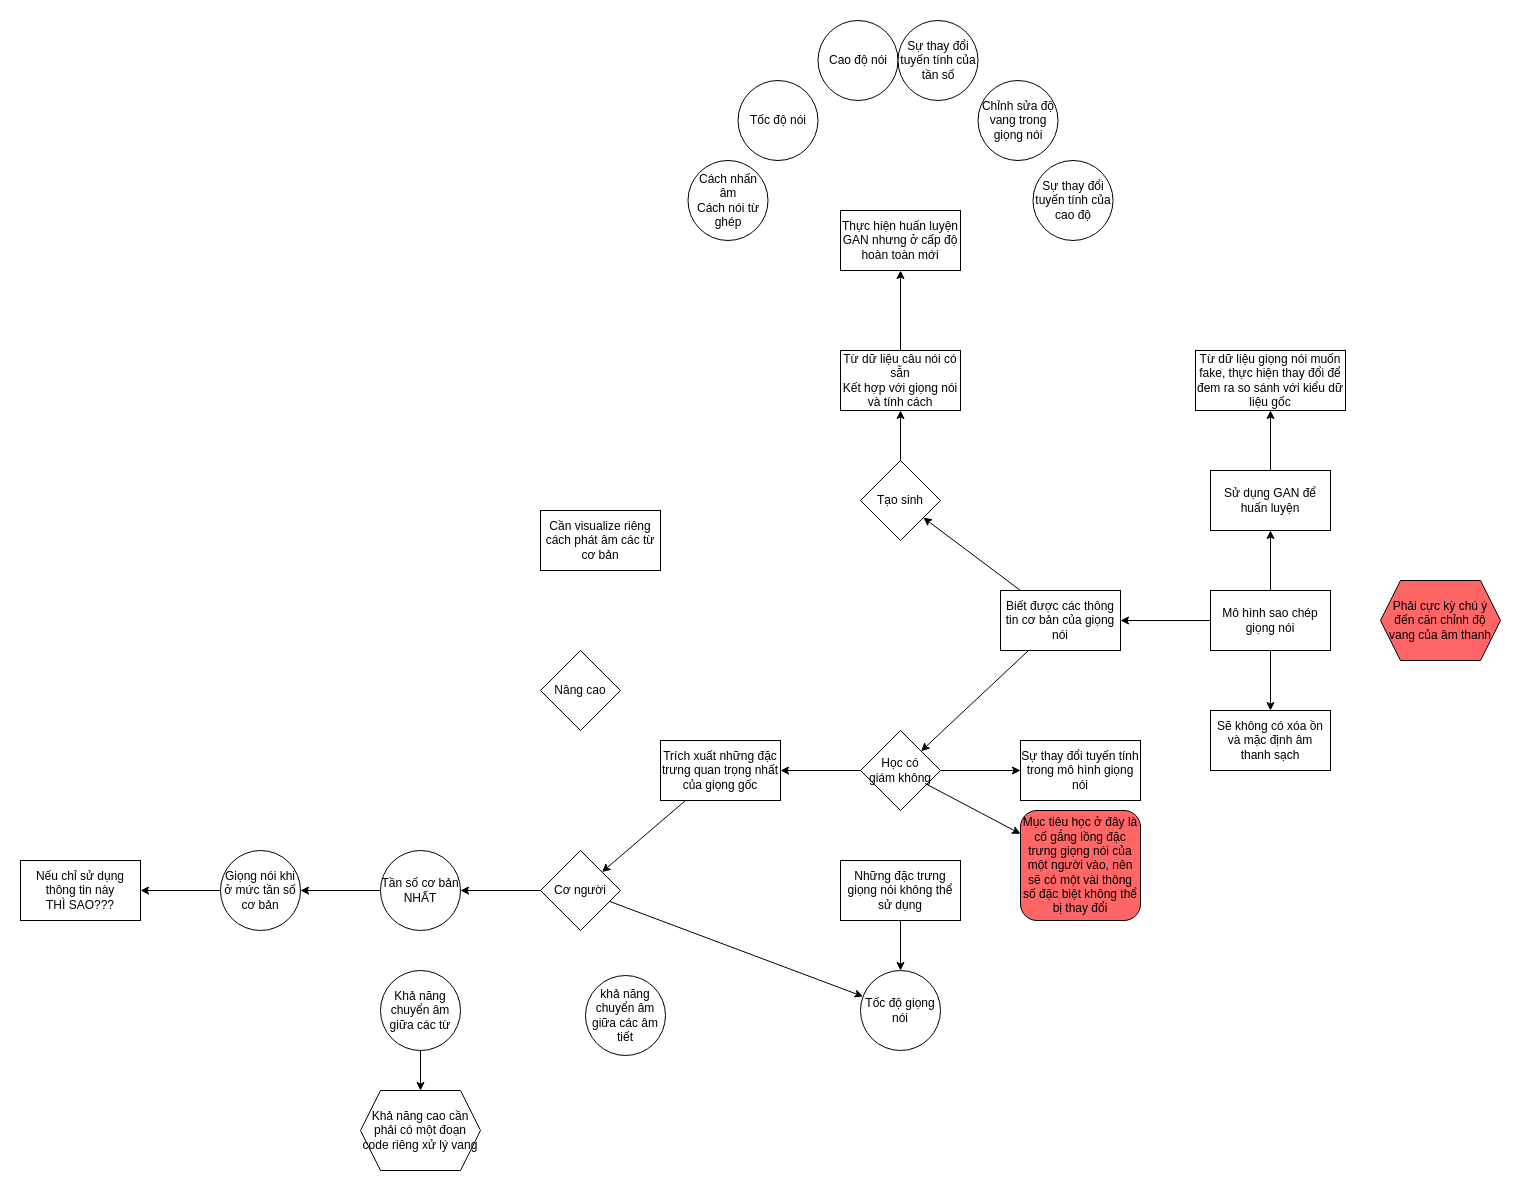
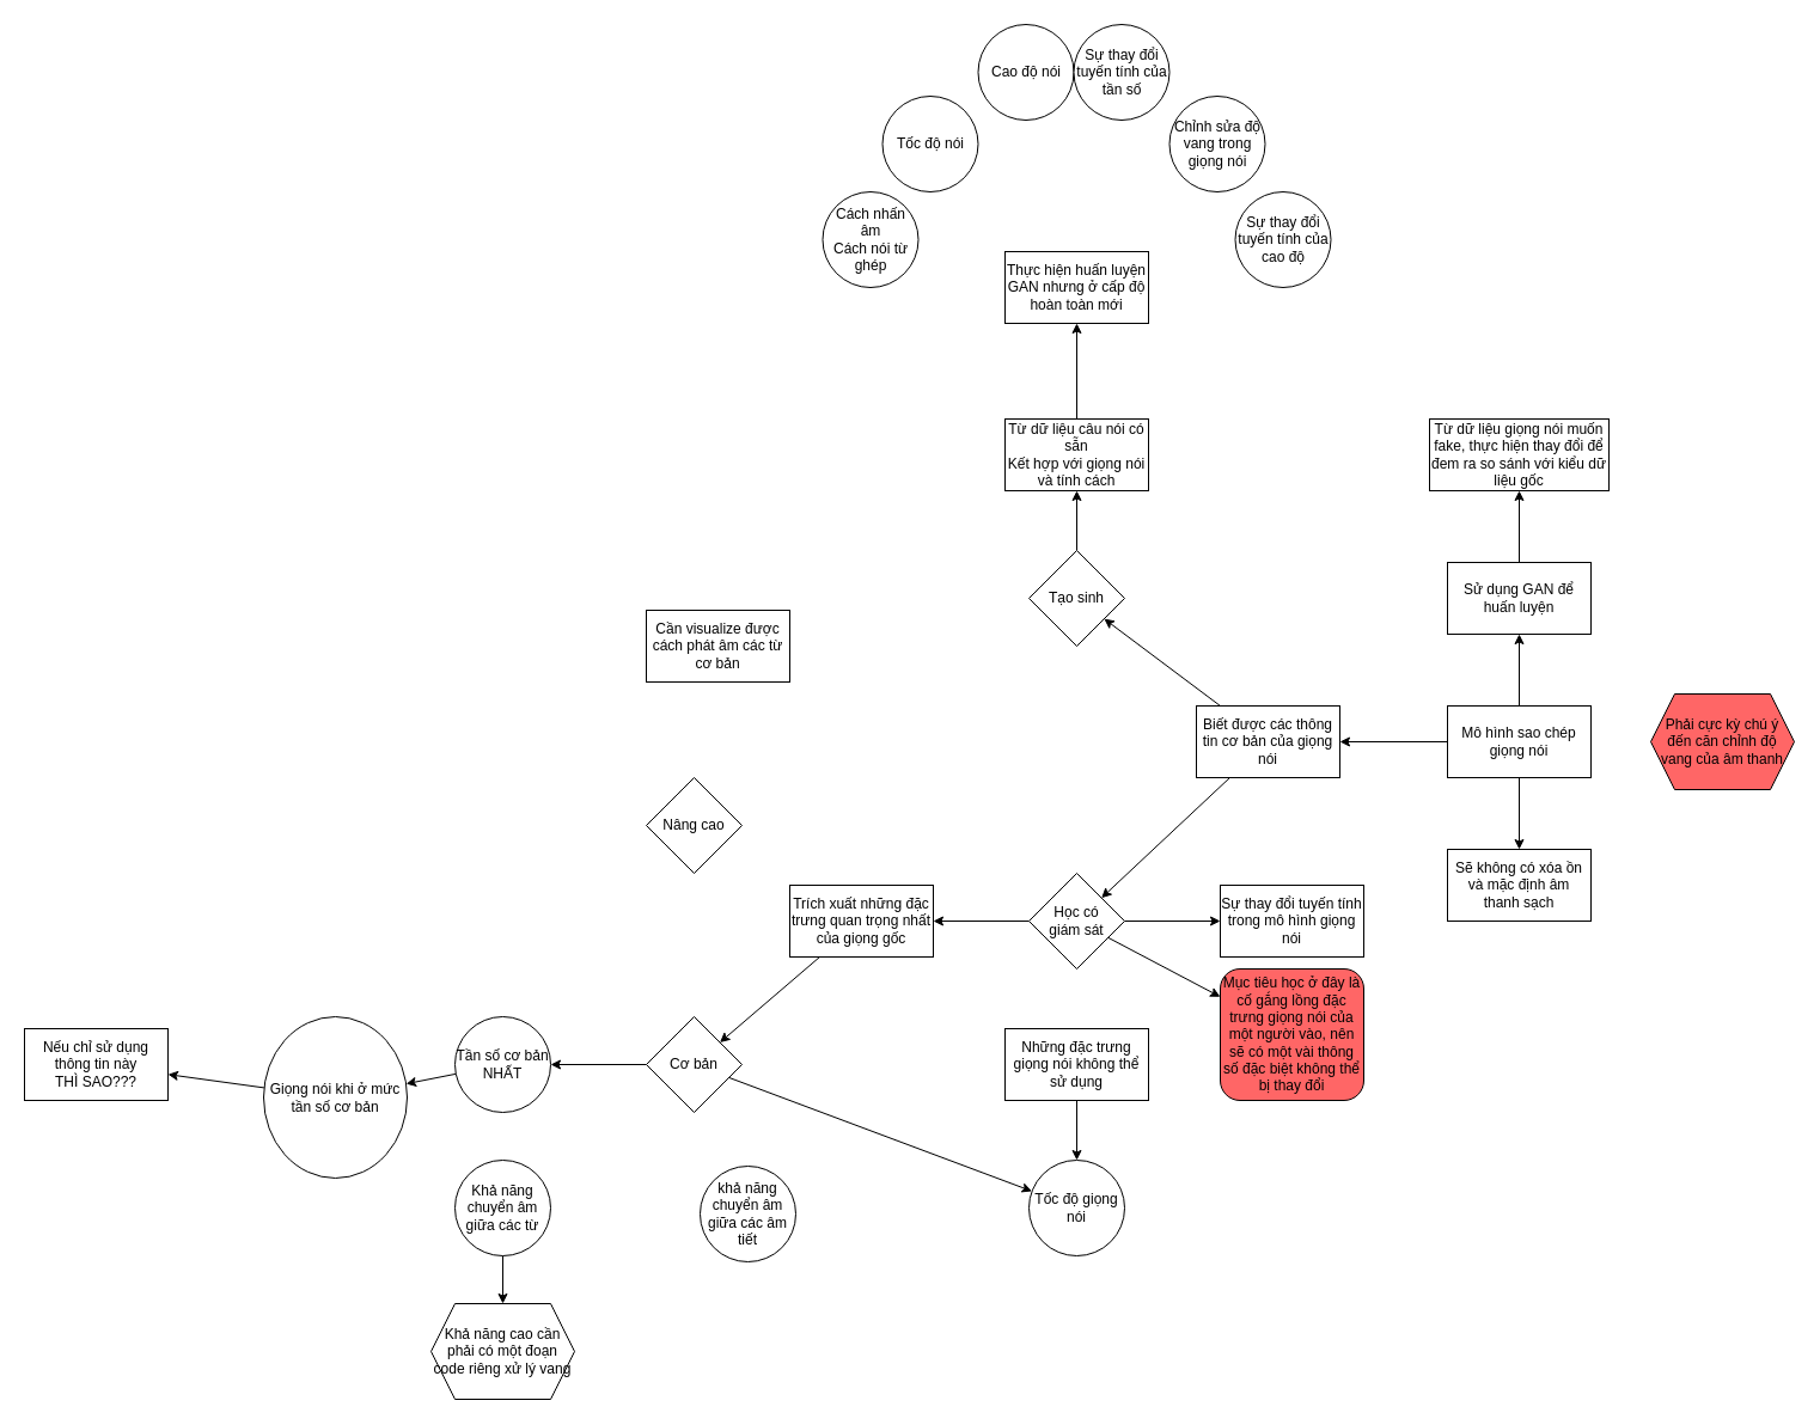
  <mxCell id="0" />
  <mxCell id="1" parent="0" />
  <mxCell id="2" style="edgeStyle=none;html=1;" parent="1" source="5" target="10" edge="1"><mxGeometry relative="1" as="geometry" /></mxCell>
  <mxCell id="3" style="edgeStyle=none;html=1;" parent="1" source="5" target="8" edge="1"><mxGeometry relative="1" as="geometry" /></mxCell>
  <mxCell id="4" style="edgeStyle=none;html=1;" parent="1" source="5" target="12" edge="1"><mxGeometry relative="1" as="geometry" /></mxCell>
  <mxCell id="5" value="Mô hình sao chép giọng nói" style="whiteSpace=wrap;html=1;" parent="1" vertex="1"><mxGeometry x="1210" y="590" width="120" height="60" as="geometry" /></mxCell>
  <mxCell id="6" style="edgeStyle=none;html=1;" parent="1" source="8" target="17" edge="1"><mxGeometry relative="1" as="geometry" /></mxCell>
  <mxCell id="7" style="edgeStyle=none;html=1;" parent="1" source="8" target="19" edge="1"><mxGeometry relative="1" as="geometry" /></mxCell>
  <mxCell id="8" value="Biết được các thông tin cơ bản của giọng nói" style="whiteSpace=wrap;html=1;" parent="1" vertex="1"><mxGeometry x="1000" y="590" width="120" height="60" as="geometry" /></mxCell>
  <mxCell id="9" style="edgeStyle=none;html=1;" parent="1" source="10" target="11" edge="1"><mxGeometry relative="1" as="geometry" /></mxCell>
  <mxCell id="10" value="Sử dụng GAN để huấn luyện" style="whiteSpace=wrap;html=1;" parent="1" vertex="1"><mxGeometry x="1210" y="470" width="120" height="60" as="geometry" /></mxCell>
  <mxCell id="11" value="Từ dữ liệu giọng nói muốn fake, thực hiện thay đổi để đem ra so sánh với kiểu dữ liệu gốc" style="whiteSpace=wrap;html=1;" parent="1" vertex="1"><mxGeometry x="1195" y="350" width="150" height="60" as="geometry" /></mxCell>
  <mxCell id="12" value="Sẽ không có xóa ồn và mặc định âm thanh sạch" style="whiteSpace=wrap;html=1;" parent="1" vertex="1"><mxGeometry x="1210" y="710" width="120" height="60" as="geometry" /></mxCell>
  <mxCell id="13" value="Sự thay đổi tuyến tính trong mô hình giọng nói" style="whiteSpace=wrap;html=1;" parent="1" vertex="1"><mxGeometry x="1020" y="740" width="120" height="60" as="geometry" /></mxCell>
  <mxCell id="14" style="edgeStyle=none;html=1;" parent="1" source="17" target="13" edge="1"><mxGeometry relative="1" as="geometry" /></mxCell>
  <mxCell id="15" style="edgeStyle=none;html=1;" parent="1" source="17" target="39" edge="1"><mxGeometry relative="1" as="geometry" /></mxCell>
  <mxCell id="16" style="edgeStyle=none;html=1;" parent="1" source="17" target="30" edge="1"><mxGeometry relative="1" as="geometry" /></mxCell>
- <mxCell id="17" value="Học có&lt;br&gt;giám không" style="rhombus;whiteSpace=wrap;html=1;" parent="1" vertex="1"><mxGeometry x="860" y="730" width="80" height="80" as="geometry" /></mxCell>
+ <mxCell id="17" value="Học có&lt;br&gt;giám sát" style="rhombus;whiteSpace=wrap;html=1;" parent="1" vertex="1"><mxGeometry x="860" y="730" width="80" height="80" as="geometry" /></mxCell>
  <mxCell id="18" style="edgeStyle=none;html=1;" parent="1" source="19" target="21" edge="1"><mxGeometry relative="1" as="geometry" /></mxCell>
  <mxCell id="19" value="Tạo sinh" style="rhombus;whiteSpace=wrap;html=1;" parent="1" vertex="1"><mxGeometry x="860" y="460" width="80" height="80" as="geometry" /></mxCell>
  <mxCell id="20" value="" style="edgeStyle=none;html=1;" parent="1" source="21" target="22" edge="1"><mxGeometry relative="1" as="geometry" /></mxCell>
  <mxCell id="21" value="Từ dữ liệu câu nói có sẵn&lt;br&gt;Kết hợp với giọng nói và tính cách" style="whiteSpace=wrap;html=1;" parent="1" vertex="1"><mxGeometry x="840" y="350" width="120" height="60" as="geometry" /></mxCell>
  <mxCell id="22" value="Thực hiện huấn luyện GAN nhưng ở cấp độ hoàn toàn mới" style="whiteSpace=wrap;html=1;" parent="1" vertex="1"><mxGeometry x="840" y="210" width="120" height="60" as="geometry" /></mxCell>
  <mxCell id="23" value="Tốc độ nói" style="ellipse;whiteSpace=wrap;html=1;" parent="1" vertex="1"><mxGeometry x="737.5" y="80" width="80" height="80" as="geometry" /></mxCell>
  <mxCell id="24" value="Cao độ nói" style="ellipse;whiteSpace=wrap;html=1;" parent="1" vertex="1"><mxGeometry x="817.5" y="20" width="80" height="80" as="geometry" /></mxCell>
  <mxCell id="25" value="Sự thay đổi tuyến tính của tần số" style="ellipse;whiteSpace=wrap;html=1;" parent="1" vertex="1"><mxGeometry x="897.5" y="20" width="80" height="80" as="geometry" /></mxCell>
  <mxCell id="26" value="Chỉnh sửa độ vang trong giọng nói" style="ellipse;whiteSpace=wrap;html=1;" parent="1" vertex="1"><mxGeometry x="977.5" y="80" width="80" height="80" as="geometry" /></mxCell>
  <mxCell id="27" value="Cách nhấn âm&lt;br&gt;Cách nói từ ghép" style="ellipse;whiteSpace=wrap;html=1;" parent="1" vertex="1"><mxGeometry x="687.5" y="160" width="80" height="80" as="geometry" /></mxCell>
  <mxCell id="28" value="Sự thay đổi tuyến tính của cao độ" style="ellipse;whiteSpace=wrap;html=1;" parent="1" vertex="1"><mxGeometry x="1032.5" y="160" width="80" height="80" as="geometry" /></mxCell>
  <mxCell id="29" style="edgeStyle=none;html=1;" parent="1" source="30" target="35" edge="1"><mxGeometry relative="1" as="geometry" /></mxCell>
  <mxCell id="30" value="Trích xuất những đặc trưng quan trọng nhất của giọng gốc" style="whiteSpace=wrap;html=1;" parent="1" vertex="1"><mxGeometry y="740" width="120" height="60" as="geometry" x="660" /></mxCell>
  <mxCell id="31" style="edgeStyle=none;html=1;" parent="1" source="32" target="36" edge="1"><mxGeometry relative="1" as="geometry" /></mxCell>
- <mxCell id="32" value="Giọng nói khi ở mức tần số cơ bản" style="ellipse;whiteSpace=wrap;html=1;" parent="1" vertex="1"><mxGeometry x="220" y="850" width="80" height="80" as="geometry" /></mxCell>
+ <mxCell id="32" value="Giọng nói khi ở mức tần số cơ bản" style="ellipse;whiteSpace=wrap;html=1;" parent="1" vertex="1"><mxGeometry x="220" y="850" width="120" height="135" as="geometry" /></mxCell>
  <mxCell id="33" style="edgeStyle=none;html=1;" parent="1" source="35" target="41" edge="1"><mxGeometry relative="1" as="geometry" /></mxCell>
  <mxCell id="34" style="edgeStyle=none;html=1;" parent="1" source="35" target="49" edge="1"><mxGeometry relative="1" as="geometry" /></mxCell>
- <mxCell id="35" value="Cơ người" style="rhombus;whiteSpace=wrap;html=1;" parent="1" vertex="1"><mxGeometry x="540" y="850" width="80" height="80" as="geometry" /></mxCell>
+ <mxCell id="35" value="Cơ bản" style="rhombus;whiteSpace=wrap;html=1;" parent="1" vertex="1"><mxGeometry x="540" y="850" width="80" height="80" as="geometry" /></mxCell>
  <mxCell id="36" value="Nếu chỉ sử dụng thông tin này&lt;br&gt;THÌ SAO???" style="whiteSpace=wrap;html=1;" parent="1" vertex="1"><mxGeometry x="20" y="860" width="120" height="60" as="geometry" /></mxCell>
  <mxCell id="37" style="edgeStyle=none;html=1;" parent="1" source="38" target="41" edge="1"><mxGeometry relative="1" as="geometry" /></mxCell>
  <mxCell id="38" value="Những đặc trưng giọng nói không thể sử dụng" style="whiteSpace=wrap;html=1;" parent="1" vertex="1"><mxGeometry x="840" y="860" width="120" height="60" as="geometry" /></mxCell>
  <mxCell id="39" value="Mục tiêu học ở đây là cố gắng lồng đặc trưng giọng nói của một người vào, nên sẽ có một vài thông số đặc biệt không thể bị thay đổi" style="rounded=1;whiteSpace=wrap;html=1;fillColor=#FF6666;" parent="1" vertex="1"><mxGeometry x="1020" y="810" width="120" height="110" as="geometry" /></mxCell>
  <mxCell id="40" value="Phải cực kỳ chú ý đến căn chỉnh độ vang của âm thanh" style="shape=hexagon;perimeter=hexagonPerimeter2;whiteSpace=wrap;html=1;fixedSize=1;fillColor=#FF6666;" parent="1" vertex="1"><mxGeometry x="1380" y="580" width="120" height="80" as="geometry" /></mxCell>
  <mxCell id="41" value="Tốc độ giọng nói" style="ellipse;whiteSpace=wrap;html=1;fillColor=none;" parent="1" vertex="1"><mxGeometry x="860" y="970" width="80" height="80" as="geometry" /></mxCell>
  <mxCell id="42" style="edgeStyle=none;html=1;" parent="1" source="43" target="44" edge="1"><mxGeometry relative="1" as="geometry" /></mxCell>
  <mxCell id="43" value="Khả năng chuyển âm giữa các từ" style="ellipse;whiteSpace=wrap;html=1;fillColor=none;" parent="1" vertex="1"><mxGeometry x="380" y="970" width="80" height="80" as="geometry" /></mxCell>
  <mxCell id="44" value="Khả năng cao cần phải có một đoạn code riêng xử lý vang" style="shape=hexagon;perimeter=hexagonPerimeter2;whiteSpace=wrap;html=1;fixedSize=1;fillColor=none;" parent="1" vertex="1"><mxGeometry x="360" y="1090" width="120" height="80" as="geometry" /></mxCell>
- <mxCell id="45" value="Cần visualize riêng cách phát âm các từ cơ bản" style="whiteSpace=wrap;html=1;fillColor=none;" parent="1" vertex="1"><mxGeometry x="540" y="510" width="120" height="60" as="geometry" /></mxCell>
+ <mxCell id="45" value="Cần visualize được cách phát âm các từ cơ bản" style="whiteSpace=wrap;html=1;fillColor=none;" parent="1" vertex="1"><mxGeometry x="540" y="510" width="120" height="60" as="geometry" /></mxCell>
  <mxCell id="46" value="Nâng cao" style="rhombus;whiteSpace=wrap;html=1;fillColor=none;" parent="1" vertex="1"><mxGeometry x="540" y="650" width="80" height="80" as="geometry" /></mxCell>
  <mxCell id="47" value="khả năng chuyển âm giữa các âm tiết" style="ellipse;whiteSpace=wrap;html=1;fillColor=none;" parent="1" vertex="1"><mxGeometry x="585" y="975" width="80" height="80" as="geometry" /></mxCell>
  <mxCell id="48" style="edgeStyle=none;html=1;" parent="1" source="49" target="32" edge="1"><mxGeometry relative="1" as="geometry" /></mxCell>
  <mxCell id="49" value="Tần số cơ bản NHẤT" style="ellipse;whiteSpace=wrap;html=1;fillColor=none;" parent="1" vertex="1"><mxGeometry x="380" y="850" width="80" height="80" as="geometry" /></mxCell>
